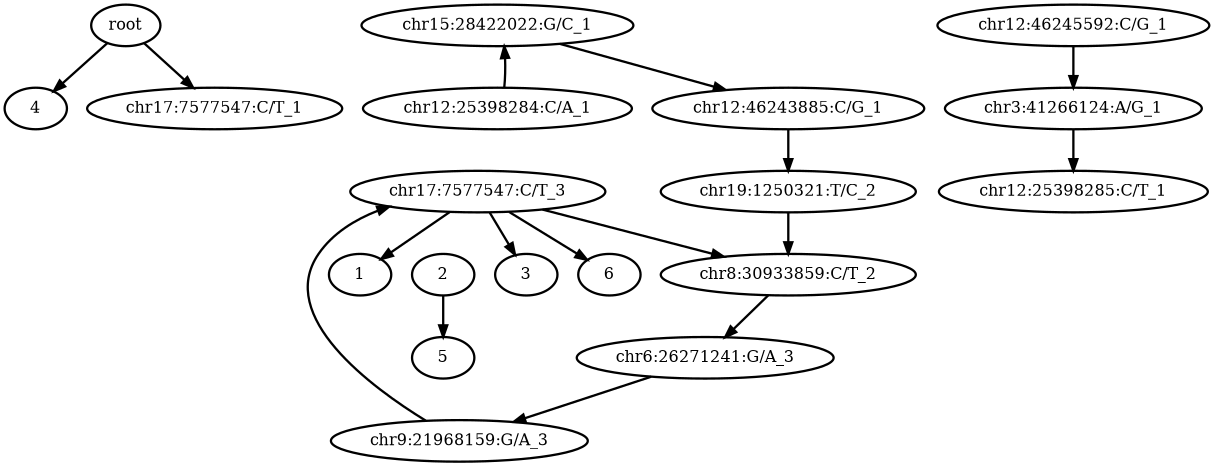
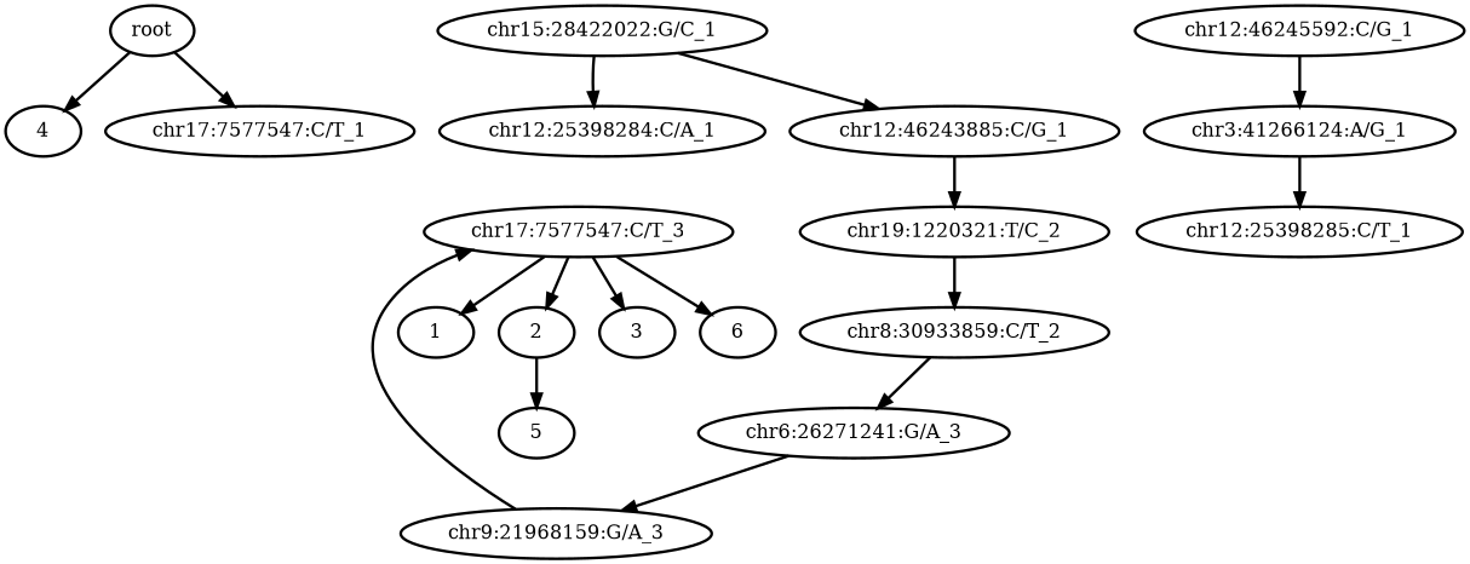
  digraph {
    rankdir=TB
    node [style=bold]
    edge [style=bold]
    n1 [label=root]
    n2 [label=4]
    n3 [label="chr17:7577547:C/T_1"]
    n4 [label=1]
    n5 [label=2]
    n6 [label=5]
    n7 [label=3]
    n8 [label=6]
-   n9 [label="chr19:1250321:T/C_2"]
+   n9 [label="chr19:1220321:T/C_2"]
    n10 [label="chr8:30933859:C/T_2"]
    n11 [label="chr6:26271241:G/A_3"]
    n12 [label="chr9:21968159:G/A_3"]
    n13 [label="chr17:7577547:C/T_3"]
    n14 [label="chr12:46245592:C/G_1"]
    n15 [label="chr3:41266124:A/G_1"]
    n16 [label="chr12:25398285:C/T_1"]
    n17 [label="chr12:25398284:C/A_1"]
    n18 [label="chr15:28422022:G/C_1"]
    n19 [label="chr12:46243885:C/G_1"]
    n1 -> n2
    n1 -> n3
    n5 -> n6
    n9 -> n10
    n10 -> n11
    n11 -> n12
    n12 -> n13
    n13 -> n4
-   n13 -> n10
+   n13 -> n5
    n13 -> n7
    n13 -> n8
    n14 -> n15
    n15 -> n16
-   n17 -> n18
+   n18 -> n17
    n18 -> n19
    n19 -> n9
  }
